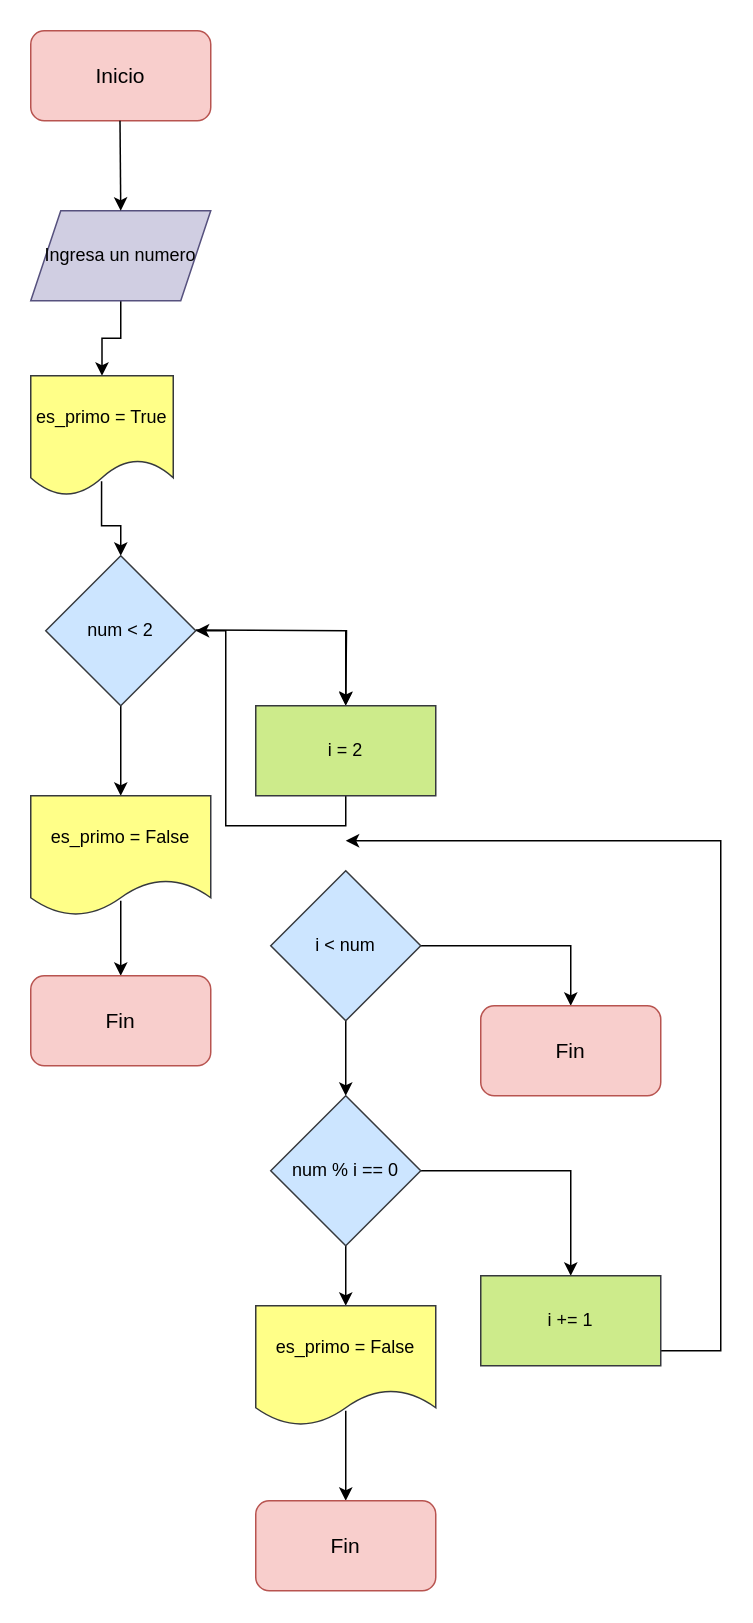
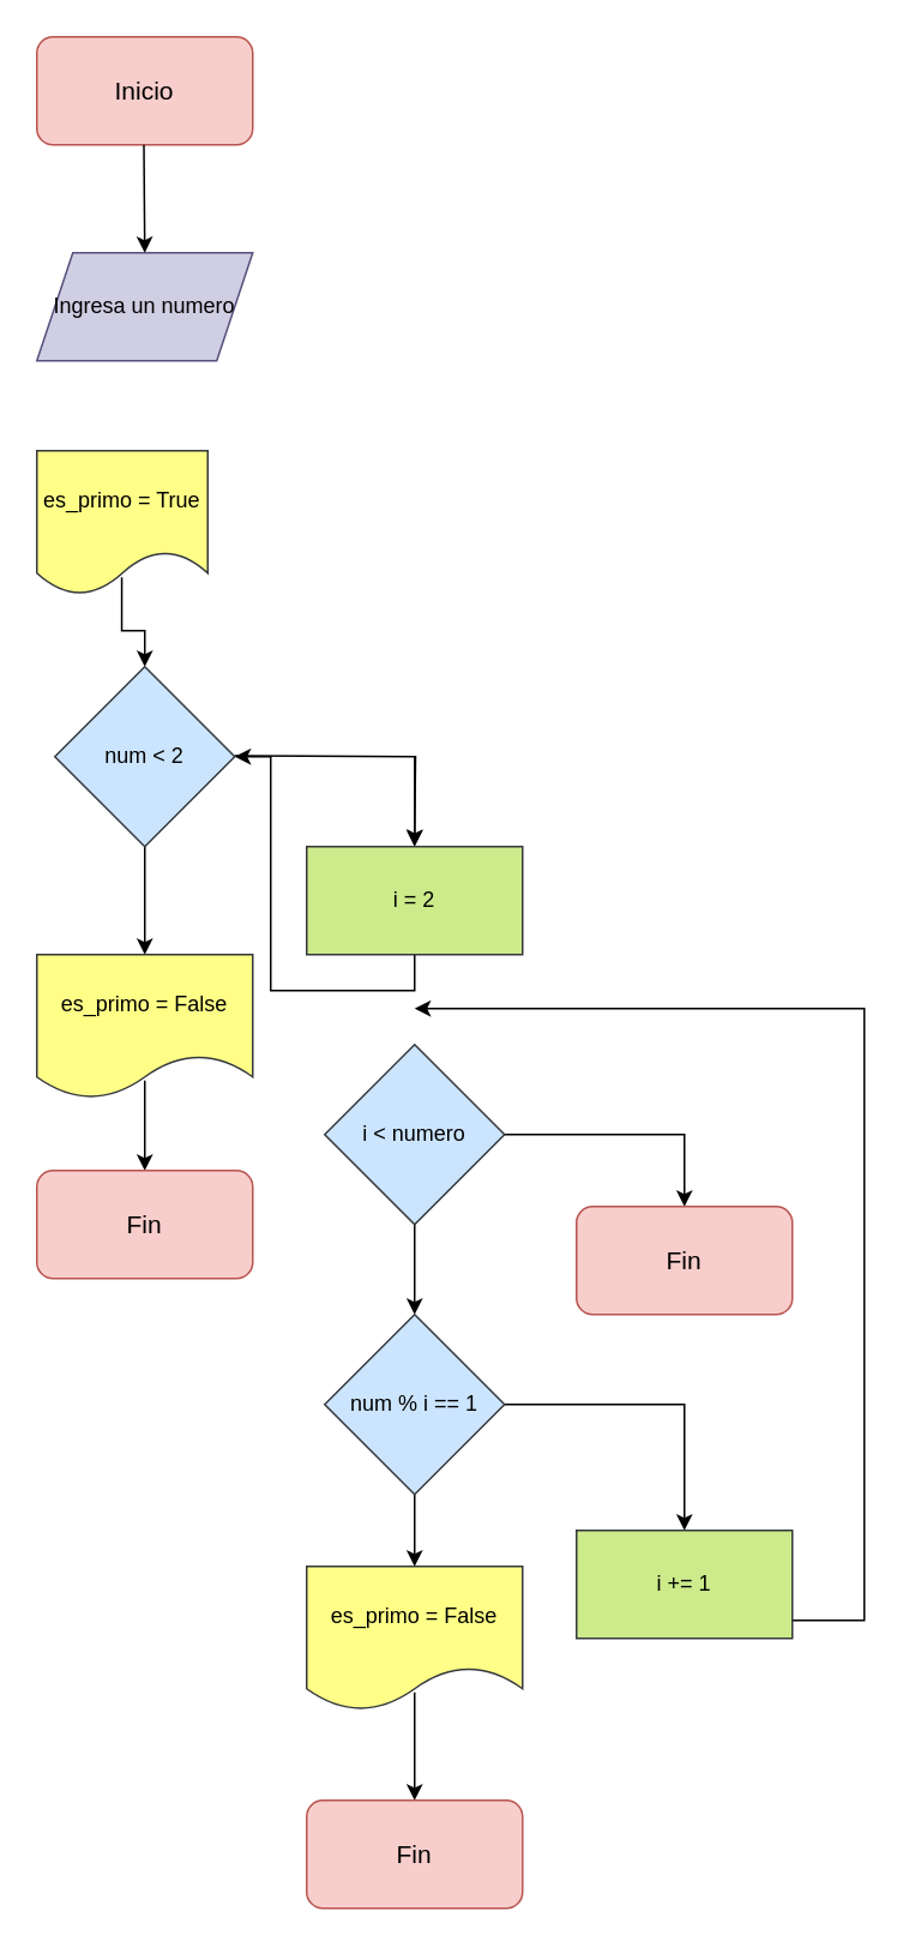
  <mxCell id="0" />
  <mxCell id="1" parent="0" />
  <mxCell id="2" value="&lt;font style=&quot;font-size: 14px;&quot;&gt;Inicio&lt;/font&gt;" style="rounded=1;whiteSpace=wrap;html=1;fillColor=#f8cecc;strokeColor=#b85450;" vertex="1" parent="1"><mxGeometry x="20" y="20" width="120" height="60" as="geometry" /></mxCell>
- <mxCell id="3" style="edgeStyle=orthogonalEdgeStyle;rounded=0;orthogonalLoop=1;jettySize=auto;html=1;entryX=0.5;entryY=0;entryDx=0;entryDy=0;" edge="1" parent="1" source="4" target="6"><mxGeometry relative="1" as="geometry" /></mxCell>
  <mxCell id="4" value="Ingresa un numero" style="shape=parallelogram;perimeter=parallelogramPerimeter;whiteSpace=wrap;html=1;fixedSize=1;fillColor=#d0cee2;strokeColor=#56517e;" vertex="1" parent="1"><mxGeometry x="20" y="140" width="120" height="60" as="geometry" /></mxCell>
  <mxCell id="5" style="edgeStyle=orthogonalEdgeStyle;rounded=0;orthogonalLoop=1;jettySize=auto;html=1;entryX=0.5;entryY=0;entryDx=0;entryDy=0;exitX=0.497;exitY=0.88;exitDx=0;exitDy=0;exitPerimeter=0;" edge="1" parent="1" source="6" target="9"><mxGeometry relative="1" as="geometry" /></mxCell>
  <mxCell id="6" value="es_primo = True" style="shape=document;whiteSpace=wrap;html=1;boundedLbl=1;fillColor=#ffff88;strokeColor=#36393d;" vertex="1" parent="1"><mxGeometry x="20" y="250" width="95" height="80" as="geometry" /></mxCell>
  <mxCell id="7" style="edgeStyle=orthogonalEdgeStyle;rounded=0;orthogonalLoop=1;jettySize=auto;html=1;entryX=0.5;entryY=0;entryDx=0;entryDy=0;" edge="1" parent="1" source="9" target="11"><mxGeometry relative="1" as="geometry" /></mxCell>
  <mxCell id="8" style="edgeStyle=orthogonalEdgeStyle;rounded=0;orthogonalLoop=1;jettySize=auto;html=1;" edge="1" parent="1"><mxGeometry relative="1" as="geometry"><mxPoint x="230" y="469.5" as="targetPoint" /><mxPoint x="130" y="419.5" as="sourcePoint" /></mxGeometry></mxCell>
  <mxCell id="9" value="num &amp;lt; 2" style="rhombus;whiteSpace=wrap;html=1;fillColor=#cce5ff;strokeColor=#36393d;" vertex="1" parent="1"><mxGeometry x="30" y="370" width="100" height="100" as="geometry" /></mxCell>
  <mxCell id="10" value="" style="edgeStyle=orthogonalEdgeStyle;rounded=0;orthogonalLoop=1;jettySize=auto;html=1;" edge="1" parent="1" target="12"><mxGeometry relative="1" as="geometry"><mxPoint x="80" y="600" as="sourcePoint" /><Array as="points"><mxPoint x="80" y="610" /><mxPoint x="80" y="610" /></Array></mxGeometry></mxCell>
  <mxCell id="11" value="es_primo = False" style="shape=document;whiteSpace=wrap;html=1;boundedLbl=1;fillColor=#ffff88;strokeColor=#36393d;" vertex="1" parent="1"><mxGeometry x="20" y="530" width="120" height="80" as="geometry" /></mxCell>
  <mxCell id="12" value="&lt;font style=&quot;font-size: 14px;&quot;&gt;Fin&lt;/font&gt;" style="rounded=1;whiteSpace=wrap;html=1;fillColor=#f8cecc;strokeColor=#b85450;" vertex="1" parent="1"><mxGeometry x="20" y="650" width="120" height="60" as="geometry" /></mxCell>
  <mxCell id="13" value="" style="endArrow=classic;html=1;rounded=0;" edge="1" parent="1"><mxGeometry width="50" height="50" relative="1" as="geometry"><mxPoint x="79.5" y="80" as="sourcePoint" /><mxPoint x="80" y="140" as="targetPoint" /></mxGeometry></mxCell>
  <mxCell id="14" value="" style="endArrow=classic;html=1;rounded=0;" edge="1" parent="1"><mxGeometry width="50" height="50" relative="1" as="geometry"><mxPoint x="230" y="420" as="sourcePoint" /><mxPoint x="230" y="470" as="targetPoint" /></mxGeometry></mxCell>
  <mxCell id="15" style="edgeStyle=orthogonalEdgeStyle;rounded=0;orthogonalLoop=1;jettySize=auto;html=1;exitX=0.5;exitY=1;exitDx=0;exitDy=0;" edge="1" parent="1" source="16" target="9"><mxGeometry relative="1" as="geometry" /></mxCell>
  <mxCell id="16" value="i = 2" style="rounded=0;whiteSpace=wrap;html=1;fillColor=#cdeb8b;strokeColor=#36393d;" vertex="1" parent="1"><mxGeometry x="170" y="470" width="120" height="60" as="geometry" /></mxCell>
  <mxCell id="17" style="edgeStyle=orthogonalEdgeStyle;rounded=0;orthogonalLoop=1;jettySize=auto;html=1;exitX=1;exitY=0.5;exitDx=0;exitDy=0;entryX=0.5;entryY=0;entryDx=0;entryDy=0;" edge="1" parent="1" source="19" target="26"><mxGeometry relative="1" as="geometry"><mxPoint x="380" y="630" as="targetPoint" /></mxGeometry></mxCell>
  <mxCell id="18" style="edgeStyle=orthogonalEdgeStyle;rounded=0;orthogonalLoop=1;jettySize=auto;html=1;exitX=0.5;exitY=1;exitDx=0;exitDy=0;" edge="1" parent="1" source="19"><mxGeometry relative="1" as="geometry"><mxPoint x="230" y="730" as="targetPoint" /></mxGeometry></mxCell>
- <mxCell id="19" value="i &amp;lt; num" style="rhombus;whiteSpace=wrap;html=1;fillColor=#cce5ff;strokeColor=#36393d;" vertex="1" parent="1"><mxGeometry x="180" y="580" width="100" height="100" as="geometry" /></mxCell>
+ <mxCell id="19" value="i &amp;lt; numero" style="rhombus;whiteSpace=wrap;html=1;fillColor=#cce5ff;strokeColor=#36393d;" vertex="1" parent="1"><mxGeometry x="180" y="580" width="100" height="100" as="geometry" /></mxCell>
  <mxCell id="20" style="edgeStyle=orthogonalEdgeStyle;rounded=0;orthogonalLoop=1;jettySize=auto;html=1;exitX=0.5;exitY=1;exitDx=0;exitDy=0;" edge="1" parent="1" source="22"><mxGeometry relative="1" as="geometry"><mxPoint x="230" y="870" as="targetPoint" /></mxGeometry></mxCell>
  <mxCell id="21" style="edgeStyle=orthogonalEdgeStyle;rounded=0;orthogonalLoop=1;jettySize=auto;html=1;exitX=1;exitY=0.5;exitDx=0;exitDy=0;entryX=0.5;entryY=0;entryDx=0;entryDy=0;" edge="1" parent="1" source="22" target="28"><mxGeometry relative="1" as="geometry"><mxPoint x="380" y="780" as="targetPoint" /></mxGeometry></mxCell>
- <mxCell id="22" value="num % i == 0" style="rhombus;whiteSpace=wrap;html=1;fillColor=#cce5ff;strokeColor=#36393d;" vertex="1" parent="1"><mxGeometry x="180" y="730" width="100" height="100" as="geometry" /></mxCell>
+ <mxCell id="22" value="num % i == 1" style="rhombus;whiteSpace=wrap;html=1;fillColor=#cce5ff;strokeColor=#36393d;" vertex="1" parent="1"><mxGeometry x="180" y="730" width="100" height="100" as="geometry" /></mxCell>
  <mxCell id="23" value="es_primo = False" style="shape=document;whiteSpace=wrap;html=1;boundedLbl=1;fillColor=#ffff88;strokeColor=#36393d;" vertex="1" parent="1"><mxGeometry x="170" y="870" width="120" height="80" as="geometry" /></mxCell>
  <mxCell id="24" value="" style="endArrow=classic;html=1;rounded=0;" edge="1" parent="1"><mxGeometry width="50" height="50" relative="1" as="geometry"><mxPoint x="230" y="940" as="sourcePoint" /><mxPoint x="230" y="1000" as="targetPoint" /></mxGeometry></mxCell>
  <mxCell id="25" value="&lt;font style=&quot;font-size: 14px;&quot;&gt;Fin&lt;/font&gt;" style="rounded=1;whiteSpace=wrap;html=1;fillColor=#f8cecc;strokeColor=#b85450;" vertex="1" parent="1"><mxGeometry x="170" y="1000" width="120" height="60" as="geometry" /></mxCell>
  <mxCell id="26" value="&lt;font style=&quot;font-size: 14px;&quot;&gt;Fin&lt;/font&gt;" style="rounded=1;whiteSpace=wrap;html=1;fillColor=#f8cecc;strokeColor=#b85450;" vertex="1" parent="1"><mxGeometry x="320" y="670" width="120" height="60" as="geometry" /></mxCell>
  <mxCell id="27" style="edgeStyle=orthogonalEdgeStyle;rounded=0;orthogonalLoop=1;jettySize=auto;html=1;exitX=0.5;exitY=1;exitDx=0;exitDy=0;" edge="1" parent="1" source="28"><mxGeometry relative="1" as="geometry"><mxPoint x="230" y="560" as="targetPoint" /><Array as="points"><mxPoint x="380" y="900" /><mxPoint x="480" y="900" /><mxPoint x="480" y="560" /><mxPoint x="290" y="560" /></Array></mxGeometry></mxCell>
  <mxCell id="28" value="i += 1" style="rounded=0;whiteSpace=wrap;html=1;fillColor=#cdeb8b;strokeColor=#36393d;" vertex="1" parent="1"><mxGeometry x="320" y="850" width="120" height="60" as="geometry" /></mxCell>
